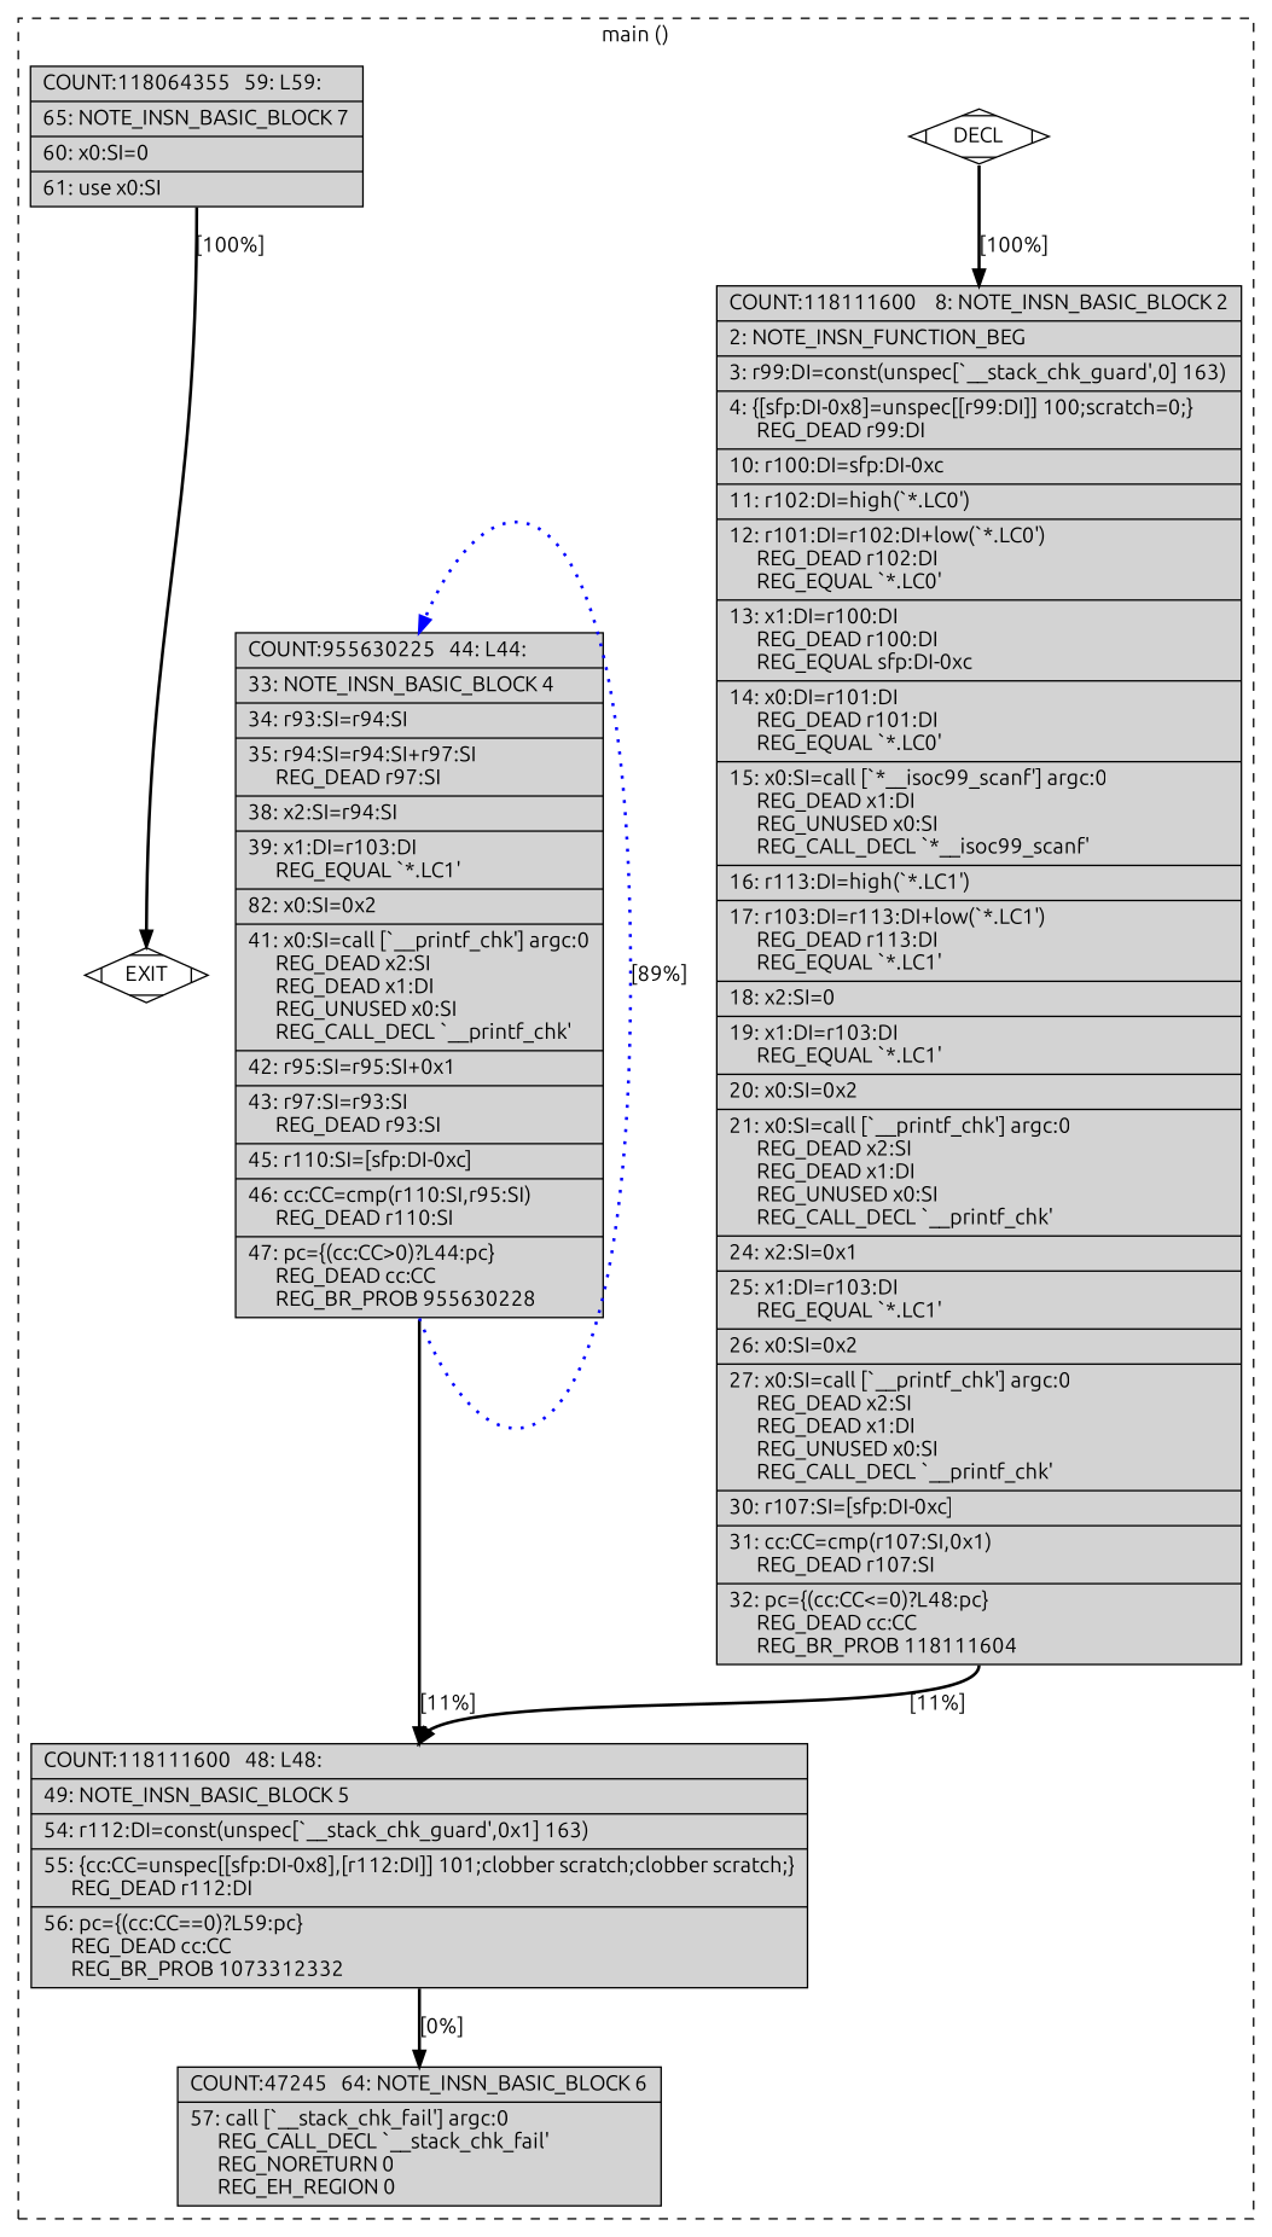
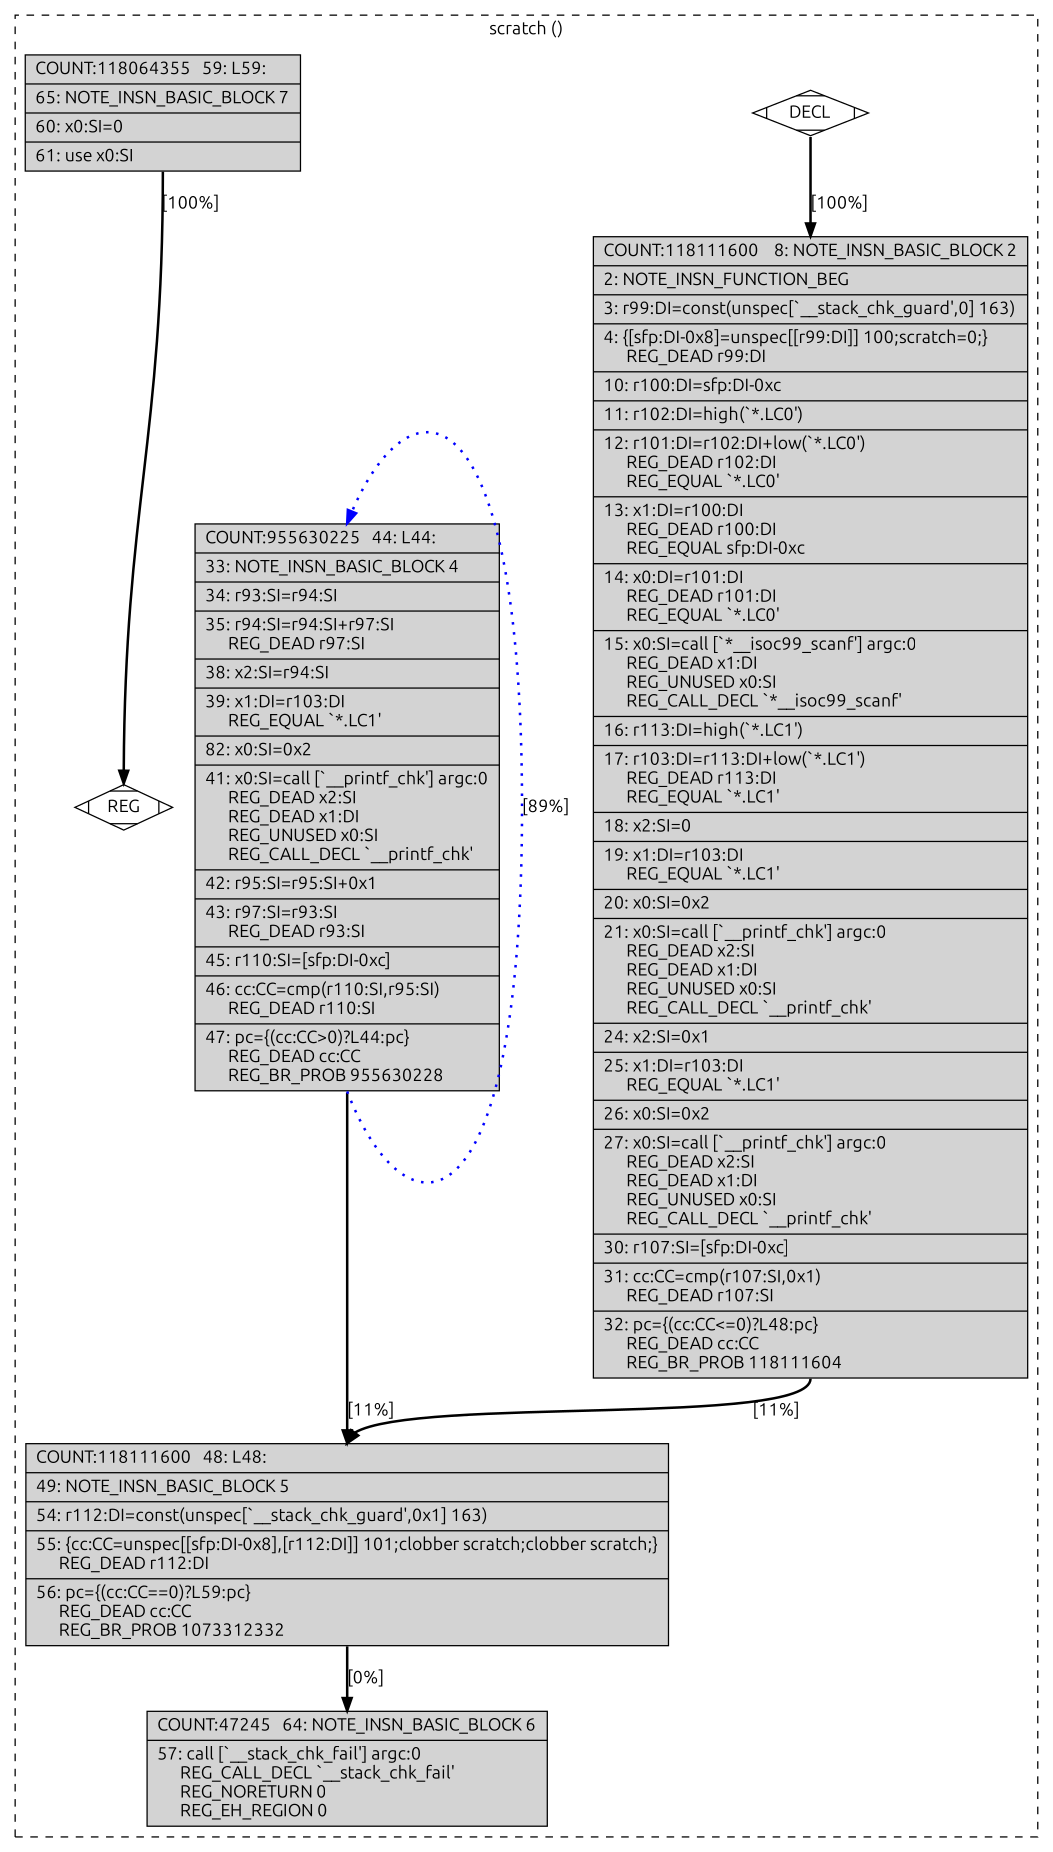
  digraph {
    fontname=Ubuntu
    node [fillcolor=lightgrey fontname=Ubuntu shape=record style=filled]
    edge [color=black constraint=true fontname=Ubuntu headport=n style="solid,bold" tailport=s weight=100]
    n1 [fillcolor=white label=DECL shape=Mdiamond]
    n2 [label="{COUNT:118111600\ \ \ \ 8:\ NOTE_INSN_BASIC_BLOCK\ 2\l|\ \ \ \ 2:\ NOTE_INSN_FUNCTION_BEG\l|\ \ \ \ 3:\ r99:DI=const(unspec[`__stack_chk_guard',0]\ 163)\l|\ \ \ \ 4:\ \{[sfp:DI-0x8]=unspec[[r99:DI]]\ 100;scratch=0;\}\l\ \ \ \ \ \ REG_DEAD\ r99:DI\l|\ \ \ 10:\ r100:DI=sfp:DI-0xc\l|\ \ \ 11:\ r102:DI=high(`*.LC0')\l|\ \ \ 12:\ r101:DI=r102:DI+low(`*.LC0')\l\ \ \ \ \ \ REG_DEAD\ r102:DI\l\ \ \ \ \ \ REG_EQUAL\ `*.LC0'\l|\ \ \ 13:\ x1:DI=r100:DI\l\ \ \ \ \ \ REG_DEAD\ r100:DI\l\ \ \ \ \ \ REG_EQUAL\ sfp:DI-0xc\l|\ \ \ 14:\ x0:DI=r101:DI\l\ \ \ \ \ \ REG_DEAD\ r101:DI\l\ \ \ \ \ \ REG_EQUAL\ `*.LC0'\l|\ \ \ 15:\ x0:SI=call\ [`*__isoc99_scanf']\ argc:0\l\ \ \ \ \ \ REG_DEAD\ x1:DI\l\ \ \ \ \ \ REG_UNUSED\ x0:SI\l\ \ \ \ \ \ REG_CALL_DECL\ `*__isoc99_scanf'\l|\ \ \ 16:\ r113:DI=high(`*.LC1')\l|\ \ \ 17:\ r103:DI=r113:DI+low(`*.LC1')\l\ \ \ \ \ \ REG_DEAD\ r113:DI\l\ \ \ \ \ \ REG_EQUAL\ `*.LC1'\l|\ \ \ 18:\ x2:SI=0\l|\ \ \ 19:\ x1:DI=r103:DI\l\ \ \ \ \ \ REG_EQUAL\ `*.LC1'\l|\ \ \ 20:\ x0:SI=0x2\l|\ \ \ 21:\ x0:SI=call\ [`__printf_chk']\ argc:0\l\ \ \ \ \ \ REG_DEAD\ x2:SI\l\ \ \ \ \ \ REG_DEAD\ x1:DI\l\ \ \ \ \ \ REG_UNUSED\ x0:SI\l\ \ \ \ \ \ REG_CALL_DECL\ `__printf_chk'\l|\ \ \ 24:\ x2:SI=0x1\l|\ \ \ 25:\ x1:DI=r103:DI\l\ \ \ \ \ \ REG_EQUAL\ `*.LC1'\l|\ \ \ 26:\ x0:SI=0x2\l|\ \ \ 27:\ x0:SI=call\ [`__printf_chk']\ argc:0\l\ \ \ \ \ \ REG_DEAD\ x2:SI\l\ \ \ \ \ \ REG_DEAD\ x1:DI\l\ \ \ \ \ \ REG_UNUSED\ x0:SI\l\ \ \ \ \ \ REG_CALL_DECL\ `__printf_chk'\l|\ \ \ 30:\ r107:SI=[sfp:DI-0xc]\l|\ \ \ 31:\ cc:CC=cmp(r107:SI,0x1)\l\ \ \ \ \ \ REG_DEAD\ r107:SI\l|\ \ \ 32:\ pc=\{(cc:CC\<=0)?L48:pc\}\l\ \ \ \ \ \ REG_DEAD\ cc:CC\l\ \ \ \ \ \ REG_BR_PROB\ 118111604\l}"]
-   n3 [fillcolor=white label=EXIT shape=Mdiamond]
+   n3 [fillcolor=white label=REG shape=Mdiamond]
    n4 [label="{COUNT:118111600\ \ \ 48:\ L48:\l|\ \ \ 49:\ NOTE_INSN_BASIC_BLOCK\ 5\l|\ \ \ 54:\ r112:DI=const(unspec[`__stack_chk_guard',0x1]\ 163)\l|\ \ \ 55:\ \{cc:CC=unspec[[sfp:DI-0x8],[r112:DI]]\ 101;clobber\ scratch;clobber\ scratch;\}\l\ \ \ \ \ \ REG_DEAD\ r112:DI\l|\ \ \ 56:\ pc=\{(cc:CC==0)?L59:pc\}\l\ \ \ \ \ \ REG_DEAD\ cc:CC\l\ \ \ \ \ \ REG_BR_PROB\ 1073312332\l}"]
    n5 [label="{COUNT:955630225\ \ \ 44:\ L44:\l|\ \ \ 33:\ NOTE_INSN_BASIC_BLOCK\ 4\l|\ \ \ 34:\ r93:SI=r94:SI\l|\ \ \ 35:\ r94:SI=r94:SI+r97:SI\l\ \ \ \ \ \ REG_DEAD\ r97:SI\l|\ \ \ 38:\ x2:SI=r94:SI\l|\ \ \ 39:\ x1:DI=r103:DI\l\ \ \ \ \ \ REG_EQUAL\ `*.LC1'\l|\ \ \ 82:\ x0:SI=0x2\l|\ \ \ 41:\ x0:SI=call\ [`__printf_chk']\ argc:0\l\ \ \ \ \ \ REG_DEAD\ x2:SI\l\ \ \ \ \ \ REG_DEAD\ x1:DI\l\ \ \ \ \ \ REG_UNUSED\ x0:SI\l\ \ \ \ \ \ REG_CALL_DECL\ `__printf_chk'\l|\ \ \ 42:\ r95:SI=r95:SI+0x1\l|\ \ \ 43:\ r97:SI=r93:SI\l\ \ \ \ \ \ REG_DEAD\ r93:SI\l|\ \ \ 45:\ r110:SI=[sfp:DI-0xc]\l|\ \ \ 46:\ cc:CC=cmp(r110:SI,r95:SI)\l\ \ \ \ \ \ REG_DEAD\ r110:SI\l|\ \ \ 47:\ pc=\{(cc:CC\>0)?L44:pc\}\l\ \ \ \ \ \ REG_DEAD\ cc:CC\l\ \ \ \ \ \ REG_BR_PROB\ 955630228\l}"]
    n6 [label="{COUNT:47245\ \ \ 64:\ NOTE_INSN_BASIC_BLOCK\ 6\l|\ \ \ 57:\ call\ [`__stack_chk_fail']\ argc:0\l\ \ \ \ \ \ REG_CALL_DECL\ `__stack_chk_fail'\l\ \ \ \ \ \ REG_NORETURN\ 0\l\ \ \ \ \ \ REG_EH_REGION\ 0\l}"]
    n7 [label="{COUNT:118064355\ \ \ 59:\ L59:\l|\ \ \ 65:\ NOTE_INSN_BASIC_BLOCK\ 7\l|\ \ \ 60:\ x0:SI=0\l|\ \ \ 61:\ use\ x0:SI\l}"]
    subgraph cluster_1 {
      color=black
-     label="main ()"
+     label="scratch ()"
      style=dashed
      n1
      n2
      n3
      n4
      n5
      n6
      n7
    }
    n1 -> n2 [label="[100%]"]
    n1 -> n3 [style=invis color="" weight=""]
    n2 -> n4 [label="[11%]" weight=10]
    n4 -> n6 [label="[0%]"]
    n5 -> n4 [label="[11%]"]
    n5 -> n5 [color=blue constraint=false label="[89%]" style="dotted,bold" weight=10]
    n7 -> n3 [label="[100%]"]
  }
